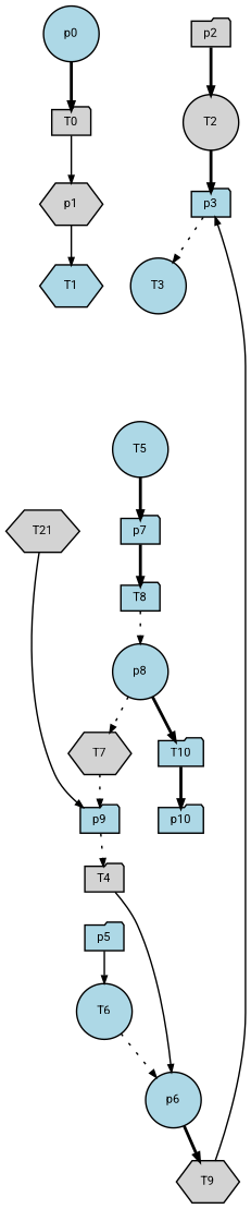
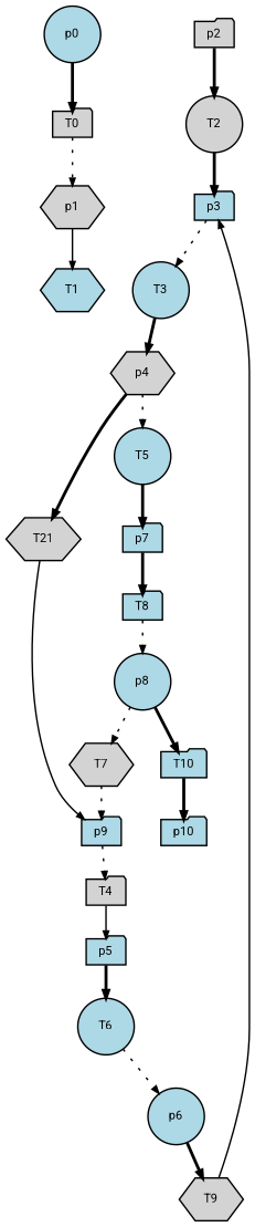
  digraph {
    fontname=Roboto
    fontsize=8
    rankdir=TB
    ranksep=.3
    remincross=true
    node [fillcolor=lightblue fontname=Roboto fontsize=8 shape=folder style=filled]
    edge [arrowsize=0.5 fontname=Roboto style=bold]
    n1 [fillcolor=lightgrey height=.2 label=T0 width=.2]
    n2 [fillcolor=lightgrey height=.2 label=p1 shape=hexagon width=.2]
    n3 [height=.2 label=T1 shape=hexagon width=.2]
    n4 [fillcolor=lightgrey height=.2 label=p2 width=.2]
    n5 [fillcolor=lightgrey height=.2 label=T2 shape=circle width=.2]
    n6 [height=.2 label=T10 width=.2]
    n7 [height=.2 label=p10 width=.2]
    n8 [fillcolor=lightgrey height=.2 label=T21 shape=hexagon width=.2]
    n9 [height=.2 label=p9 width=.2]
    n10 [fillcolor=lightgrey height=.2 label=T4 width=.2]
    n11 [height=.2 label=p3 width=.2]
    n12 [height=.2 label=T3 shape=circle width=.2]
+   n13 [fillcolor=lightgrey height=.2 label=p4 shape=hexagon width=.2]
    n14 [height=.2 label=T5 shape=circle width=.2]
    n15 [height=.2 label=p5 width=.2]
    n16 [height=.2 label=T6 shape=circle width=.2]
    n17 [height=.2 label=p7 width=.2]
    n18 [height=.2 label=T8 width=.2]
    n19 [height=.2 label=p6 shape=circle width=.2]
    n20 [fillcolor=lightgrey height=.2 label=T9 shape=hexagon width=.2]
    n21 [fillcolor=lightgrey height=.2 label=T7 shape=hexagon width=.2]
    n22 [height=.2 label=p8 shape=circle width=.2]
    n23 [height=.2 label=p0 shape=circle width=.2]
-   n1 -> n2 [style=solid]
+   n1 -> n2 [style=dotted]
    n2 -> n3 [style=solid]
    n4 -> n5
    n5 -> n11
    n6 -> n7
    n8 -> n9 [style=solid]
    n9 -> n10 [style=dotted]
-   n10 -> n19 [style=solid]
+   n10 -> n15 [style=solid]
    n11 -> n12 [style=dotted]
+   n12 -> n13
+   n13 -> n8
+   n13 -> n14 [style=dotted]
    n14 -> n17
-   n15 -> n16 [style=solid]
+   n15 -> n16
    n16 -> n19 [style=dotted]
    n17 -> n18
    n18 -> n22 [style=dotted]
    n19 -> n20
    n20 -> n11 [style=solid]
    n21 -> n9 [style=dotted]
    n22 -> n6
    n22 -> n21 [style=dotted]
    n23 -> n1
  }
